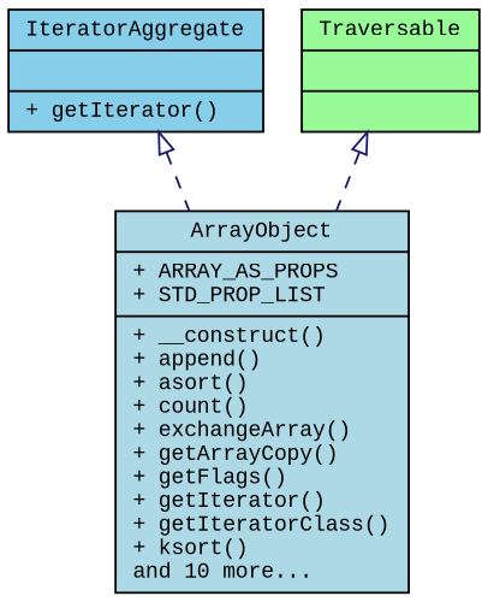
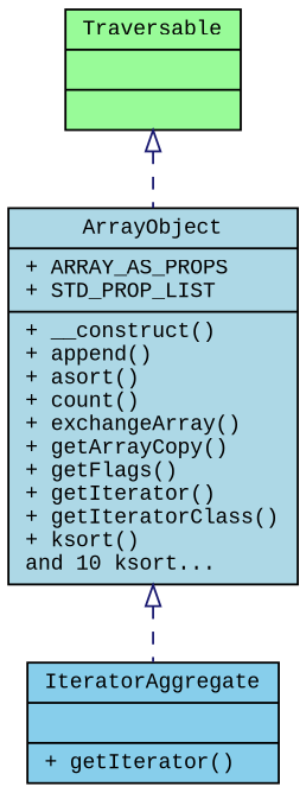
  digraph {
    fontname="Liberation Mono"
    node [color=black fontname="Liberation Mono" fontsize=10 shape=record style=filled]
    edge [arrowtail=onormal color=midnightblue dir=back fontname="Liberation Mono" fontsize=10 labelfontname=Helvetica labelfontsize=10 style=dashed]
    n1 [fillcolor=skyblue fontcolor=black height=0.2 label="{IteratorAggregate\n||+ getIterator()\l}" width=0.4]
-   n2 [fillcolor=lightblue height=0.2 label="{ArrayObject\n|+ ARRAY_AS_PROPS\l+ STD_PROP_LIST\l|+ __construct()\l+ append()\l+ asort()\l+ count()\l+ exchangeArray()\l+ getArrayCopy()\l+ getFlags()\l+ getIterator()\l+ getIteratorClass()\l+ ksort()\land 10 more...\l}" width=0.4]
+   n2 [fillcolor=lightblue height=0.2 label="{ArrayObject\n|+ ARRAY_AS_PROPS\l+ STD_PROP_LIST\l|+ __construct()\l+ append()\l+ asort()\l+ count()\l+ exchangeArray()\l+ getArrayCopy()\l+ getFlags()\l+ getIterator()\l+ getIteratorClass()\l+ ksort()\land 10 ksort...\l}" width=0.4]
    n3 [fillcolor=palegreen height=0.2 label="{Traversable\n||}" width=0.4]
-   n1 -> n2
+   n2 -> n1
    n3 -> n2
  }
